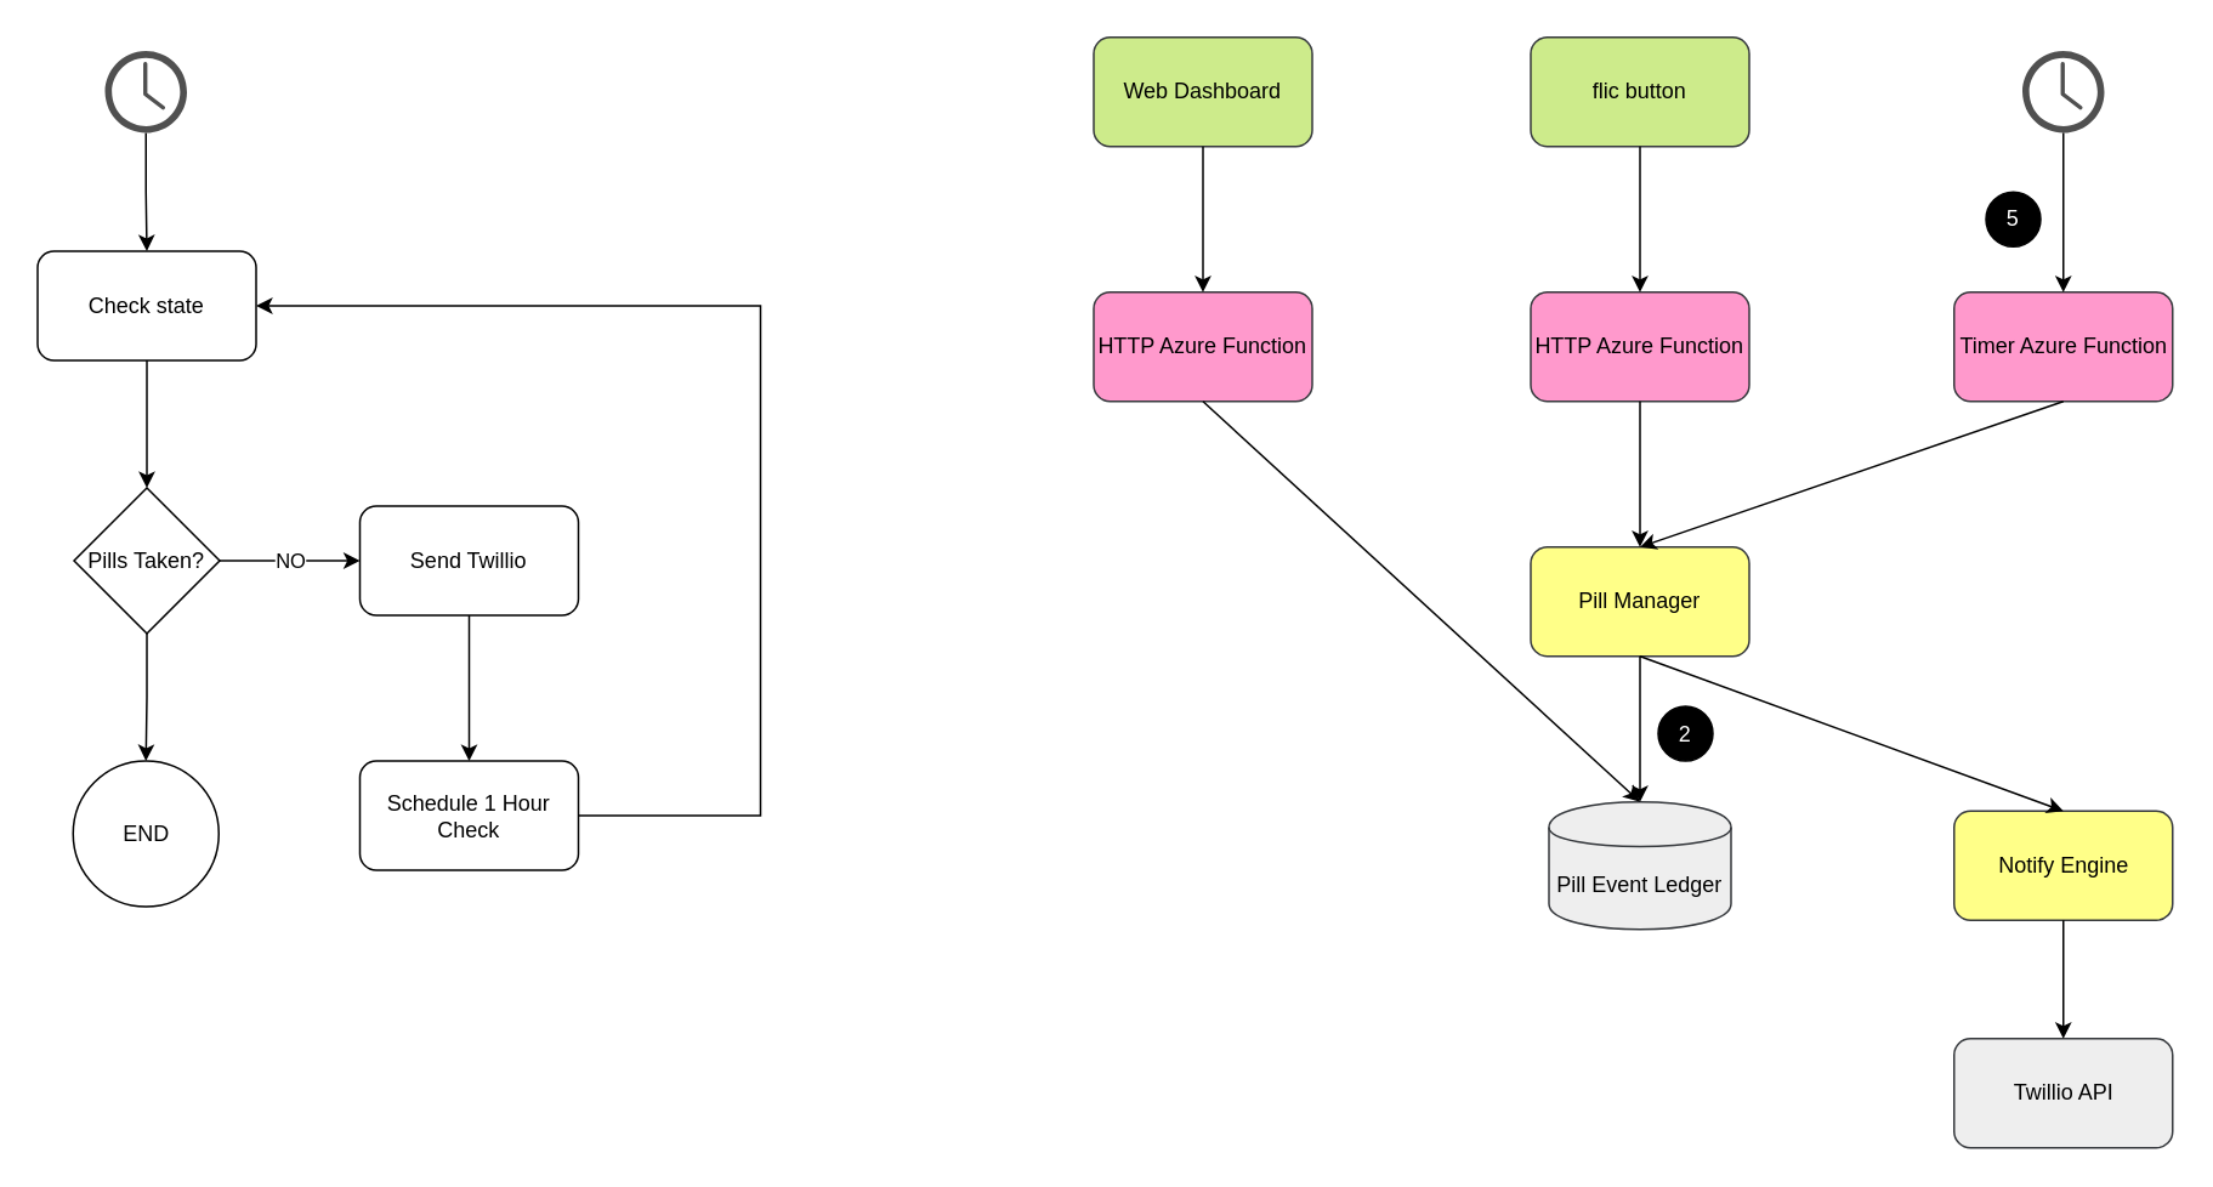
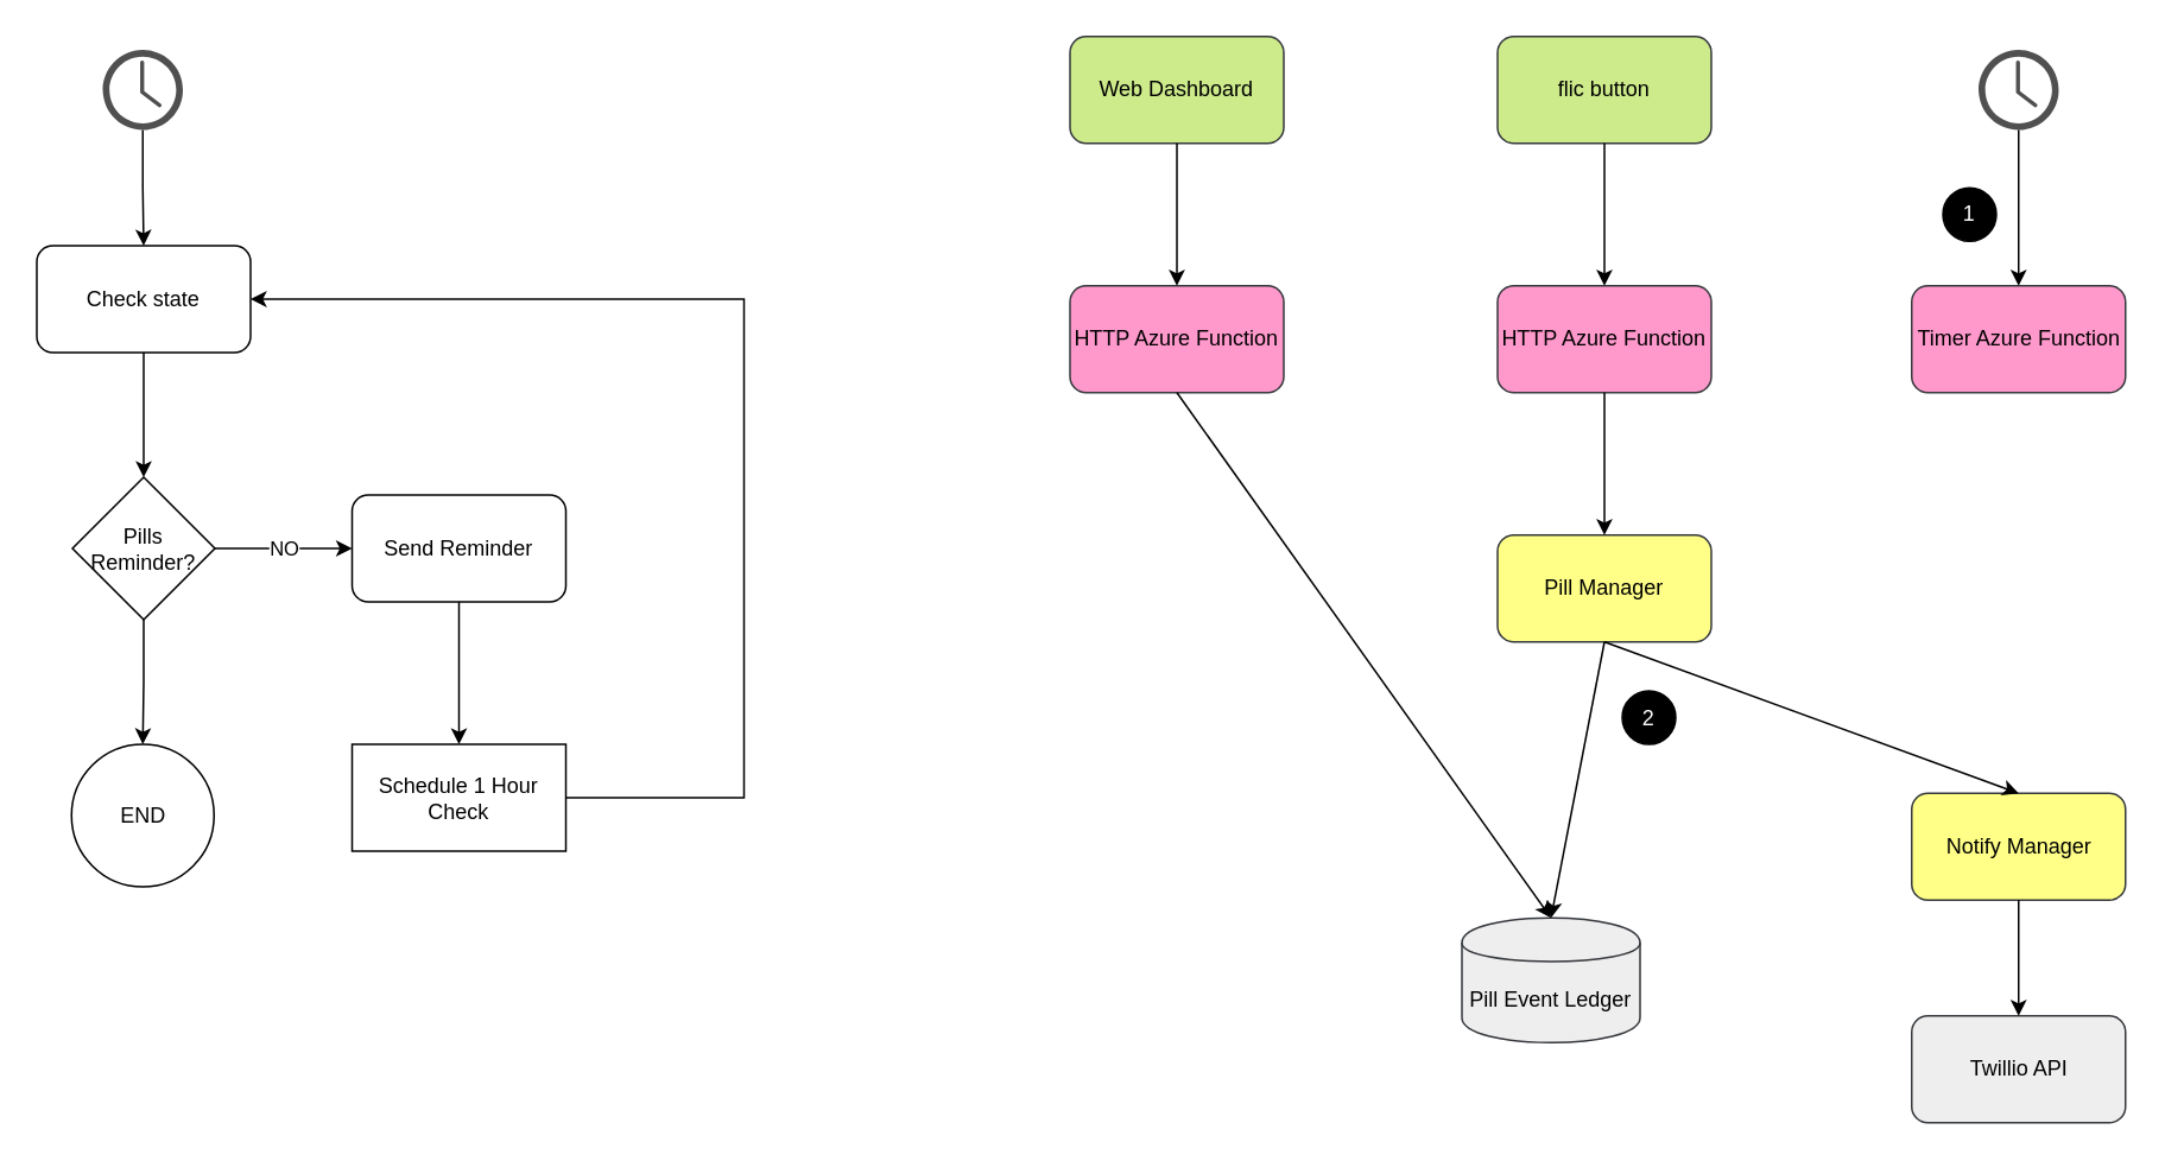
  <mxCell id="0" />
  <mxCell id="1" parent="0" />
  <mxCell id="2" style="edgeStyle=orthogonalEdgeStyle;rounded=0;orthogonalLoop=1;jettySize=auto;html=1;" edge="1" parent="1" source="3" target="5"><mxGeometry relative="1" as="geometry" /></mxCell>
  <mxCell id="3" value="" style="pointerEvents=1;shadow=0;dashed=0;html=1;strokeColor=none;fillColor=#505050;labelPosition=center;verticalLabelPosition=bottom;verticalAlign=top;outlineConnect=0;align=center;shape=mxgraph.office.concepts.clock;" vertex="1" parent="1"><mxGeometry x="57" y="27.5" width="45" height="45" as="geometry" /></mxCell>
  <mxCell id="4" style="edgeStyle=orthogonalEdgeStyle;rounded=0;orthogonalLoop=1;jettySize=auto;html=1;entryX=0.5;entryY=0;entryDx=0;entryDy=0;" edge="1" parent="1" source="5" target="8"><mxGeometry relative="1" as="geometry" /></mxCell>
  <mxCell id="5" value="Check state" style="rounded=1;whiteSpace=wrap;html=1;" vertex="1" parent="1"><mxGeometry x="20" y="137.5" width="120" height="60" as="geometry" /></mxCell>
  <mxCell id="6" value="NO" style="edgeStyle=orthogonalEdgeStyle;rounded=0;orthogonalLoop=1;jettySize=auto;html=1;entryX=0;entryY=0.5;entryDx=0;entryDy=0;" edge="1" parent="1" source="8" target="10"><mxGeometry relative="1" as="geometry"><mxPoint x="157" y="337.5" as="targetPoint" /></mxGeometry></mxCell>
  <mxCell id="7" value="" style="edgeStyle=orthogonalEdgeStyle;rounded=0;orthogonalLoop=1;jettySize=auto;html=1;entryX=0;entryY=0.5;entryDx=0;entryDy=0;" edge="1" parent="1" source="8" target="13"><mxGeometry relative="1" as="geometry"><mxPoint x="107" y="397.5" as="targetPoint" /></mxGeometry></mxCell>
- <mxCell id="8" value="Pills Taken?" style="rhombus;whiteSpace=wrap;html=1;" vertex="1" parent="1"><mxGeometry x="40" y="267.5" width="80" height="80" as="geometry" /></mxCell>
+ <mxCell id="8" value="Pills Reminder?" style="rhombus;whiteSpace=wrap;html=1;" vertex="1" parent="1"><mxGeometry x="40" y="267.5" width="80" height="80" as="geometry" /></mxCell>
  <mxCell id="9" value="" style="edgeStyle=orthogonalEdgeStyle;rounded=0;orthogonalLoop=1;jettySize=auto;html=1;" edge="1" parent="1" source="10" target="12"><mxGeometry relative="1" as="geometry" /></mxCell>
- <mxCell id="10" value="Send Twillio" style="rounded=1;whiteSpace=wrap;html=1;" vertex="1" parent="1"><mxGeometry x="197" y="277.5" width="120" height="60" as="geometry" /></mxCell>
+ <mxCell id="10" value="Send Reminder" style="rounded=1;whiteSpace=wrap;html=1;" vertex="1" parent="1"><mxGeometry x="197" y="277.5" width="120" height="60" as="geometry" /></mxCell>
  <mxCell id="11" style="edgeStyle=orthogonalEdgeStyle;rounded=0;orthogonalLoop=1;jettySize=auto;html=1;entryX=1;entryY=0.5;entryDx=0;entryDy=0;" edge="1" parent="1" source="12" target="5"><mxGeometry relative="1" as="geometry"><Array as="points"><mxPoint x="417" y="447.5" /><mxPoint x="417" y="167.5" /></Array></mxGeometry></mxCell>
- <mxCell id="12" value="Schedule 1 Hour Check" style="rounded=1;whiteSpace=wrap;html=1;" vertex="1" parent="1"><mxGeometry x="197" y="417.5" width="120" height="60" as="geometry" /></mxCell>
+ <mxCell id="12" value="Schedule 1 Hour Check" style="whiteSpace=wrap;html=1;rounded=0;" vertex="1" parent="1"><mxGeometry x="197" y="417.5" width="120" height="60" as="geometry" /></mxCell>
  <mxCell id="13" value="END" style="ellipse;whiteSpace=wrap;html=1;aspect=fixed;direction=south;" vertex="1" parent="1"><mxGeometry x="39.5" y="417.5" width="80" height="80" as="geometry" /></mxCell>
  <mxCell id="14" value="HTTP Azure Function" style="rounded=1;whiteSpace=wrap;html=1;fillColor=#FF99CC;strokeColor=#36393d;" vertex="1" parent="1"><mxGeometry x="840" y="160" width="120" height="60" as="geometry" /></mxCell>
  <mxCell id="15" value="flic button" style="rounded=1;whiteSpace=wrap;html=1;fillColor=#cdeb8b;strokeColor=#36393d;" vertex="1" parent="1"><mxGeometry x="840" y="20" width="120" height="60" as="geometry" /></mxCell>
  <mxCell id="16" value="" style="endArrow=classic;html=1;exitX=0.5;exitY=1;exitDx=0;exitDy=0;entryX=0.5;entryY=0;entryDx=0;entryDy=0;" edge="1" parent="1" source="15" target="14"><mxGeometry width="50" height="50" relative="1" as="geometry"><mxPoint x="680" y="290" as="sourcePoint" /><mxPoint x="730" y="240" as="targetPoint" /></mxGeometry></mxCell>
  <mxCell id="17" value="Pill Manager" style="rounded=1;whiteSpace=wrap;html=1;fillColor=#ffff88;strokeColor=#36393d;" vertex="1" parent="1"><mxGeometry x="840" y="300" width="120" height="60" as="geometry" /></mxCell>
  <mxCell id="18" value="" style="endArrow=classic;html=1;exitX=0.5;exitY=1;exitDx=0;exitDy=0;entryX=0.5;entryY=0;entryDx=0;entryDy=0;" edge="1" parent="1" source="14" target="17"><mxGeometry width="50" height="50" relative="1" as="geometry"><mxPoint x="910" y="90" as="sourcePoint" /><mxPoint x="910" y="170" as="targetPoint" /></mxGeometry></mxCell>
- <mxCell id="19" value="Pill Event Ledger" style="shape=cylinder;whiteSpace=wrap;html=1;boundedLbl=1;backgroundOutline=1;fillColor=#eeeeee;strokeColor=#36393d;" vertex="1" parent="1"><mxGeometry x="850" y="440" width="100" height="70" as="geometry" /></mxCell>
+ <mxCell id="19" value="Pill Event Ledger" style="shape=cylinder;whiteSpace=wrap;html=1;boundedLbl=1;backgroundOutline=1;fillColor=#eeeeee;strokeColor=#36393d;" vertex="1" parent="1"><mxGeometry x="820" y="515" width="100" height="70" as="geometry" /></mxCell>
  <mxCell id="20" value="" style="endArrow=classic;html=1;exitX=0.5;exitY=1;exitDx=0;exitDy=0;entryX=0.5;entryY=0;entryDx=0;entryDy=0;" edge="1" parent="1" source="17" target="19"><mxGeometry width="50" height="50" relative="1" as="geometry"><mxPoint x="910" y="230" as="sourcePoint" /><mxPoint x="910" y="310" as="targetPoint" /></mxGeometry></mxCell>
  <mxCell id="21" value="" style="pointerEvents=1;shadow=0;dashed=0;html=1;strokeColor=none;fillColor=#505050;labelPosition=center;verticalLabelPosition=bottom;verticalAlign=top;outlineConnect=0;align=center;shape=mxgraph.office.concepts.clock;" vertex="1" parent="1"><mxGeometry x="1110" y="27.5" width="45" height="45" as="geometry" /></mxCell>
  <mxCell id="22" value="Timer Azure Function" style="rounded=1;whiteSpace=wrap;html=1;fillColor=#FF99CC;strokeColor=#36393d;" vertex="1" parent="1"><mxGeometry x="1072.5" y="160" width="120" height="60" as="geometry" /></mxCell>
- <mxCell id="23" value="" style="endArrow=classic;html=1;exitX=0.5;exitY=1;exitDx=0;exitDy=0;entryX=0.5;entryY=0;entryDx=0;entryDy=0;" edge="1" parent="1" source="22" target="17"><mxGeometry width="50" height="50" relative="1" as="geometry"><mxPoint x="260" y="580" as="sourcePoint" /><mxPoint x="310" y="530" as="targetPoint" /></mxGeometry></mxCell>
  <mxCell id="24" value="" style="endArrow=classic;html=1;entryX=0.5;entryY=0;entryDx=0;entryDy=0;" edge="1" parent="1" source="21" target="22"><mxGeometry width="50" height="50" relative="1" as="geometry"><mxPoint x="1140" y="90" as="sourcePoint" /><mxPoint x="910" y="170" as="targetPoint" /></mxGeometry></mxCell>
  <mxCell id="25" value="Twillio API" style="rounded=1;whiteSpace=wrap;html=1;fillColor=#eeeeee;strokeColor=#36393d;" vertex="1" parent="1"><mxGeometry x="1072.5" y="570" width="120" height="60" as="geometry" /></mxCell>
- <mxCell id="26" value="Notify Engine" style="rounded=1;whiteSpace=wrap;html=1;fillColor=#ffff88;strokeColor=#36393d;" vertex="1" parent="1"><mxGeometry x="1072.5" y="445" width="120" height="60" as="geometry" /></mxCell>
+ <mxCell id="26" value="Notify Manager" style="rounded=1;whiteSpace=wrap;html=1;fillColor=#ffff88;strokeColor=#36393d;" vertex="1" parent="1"><mxGeometry x="1072.5" y="445" width="120" height="60" as="geometry" /></mxCell>
  <mxCell id="27" value="" style="endArrow=classic;html=1;exitX=0.5;exitY=1;exitDx=0;exitDy=0;entryX=0.5;entryY=0;entryDx=0;entryDy=0;" edge="1" parent="1" source="17" target="26"><mxGeometry width="50" height="50" relative="1" as="geometry"><mxPoint x="910" y="370" as="sourcePoint" /><mxPoint x="910" y="450" as="targetPoint" /></mxGeometry></mxCell>
  <mxCell id="28" value="" style="endArrow=classic;html=1;exitX=0.5;exitY=1;exitDx=0;exitDy=0;entryX=0.5;entryY=0;entryDx=0;entryDy=0;" edge="1" parent="1" source="26" target="25"><mxGeometry width="50" height="50" relative="1" as="geometry"><mxPoint x="910" y="370" as="sourcePoint" /><mxPoint x="1142.5" y="455" as="targetPoint" /></mxGeometry></mxCell>
  <mxCell id="29" value="Web Dashboard" style="rounded=1;whiteSpace=wrap;html=1;fillColor=#cdeb8b;strokeColor=#36393d;" vertex="1" parent="1"><mxGeometry x="600" y="20" width="120" height="60" as="geometry" /></mxCell>
  <mxCell id="30" value="HTTP Azure Function" style="rounded=1;whiteSpace=wrap;html=1;fillColor=#FF99CC;strokeColor=#36393d;" vertex="1" parent="1"><mxGeometry x="600" y="160" width="120" height="60" as="geometry" /></mxCell>
  <mxCell id="31" value="" style="endArrow=classic;html=1;exitX=0.5;exitY=1;exitDx=0;exitDy=0;entryX=0.5;entryY=0;entryDx=0;entryDy=0;" edge="1" parent="1" source="30" target="19"><mxGeometry width="50" height="50" relative="1" as="geometry"><mxPoint x="260" y="700" as="sourcePoint" /><mxPoint x="310" y="650" as="targetPoint" /></mxGeometry></mxCell>
  <mxCell id="32" value="" style="endArrow=classic;html=1;exitX=0.5;exitY=1;exitDx=0;exitDy=0;entryX=0.5;entryY=0;entryDx=0;entryDy=0;" edge="1" parent="1" source="29" target="30"><mxGeometry width="50" height="50" relative="1" as="geometry"><mxPoint x="910" y="230" as="sourcePoint" /><mxPoint x="910" y="310" as="targetPoint" /></mxGeometry></mxCell>
- <mxCell id="33" value="5" style="ellipse;whiteSpace=wrap;html=1;aspect=fixed;fillColor=#000000;fontColor=#FFFFFF;" vertex="1" parent="1"><mxGeometry x="1090" y="105" width="30" height="30" as="geometry" /></mxCell>
+ <mxCell id="33" value="1" style="ellipse;whiteSpace=wrap;html=1;aspect=fixed;fillColor=#000000;fontColor=#FFFFFF;" vertex="1" parent="1"><mxGeometry x="1090" y="105" width="30" height="30" as="geometry" /></mxCell>
  <mxCell id="34" value="2" style="ellipse;whiteSpace=wrap;html=1;aspect=fixed;fillColor=#000000;fontColor=#FFFFFF;" vertex="1" parent="1"><mxGeometry x="910" y="387.5" width="30" height="30" as="geometry" /></mxCell>
